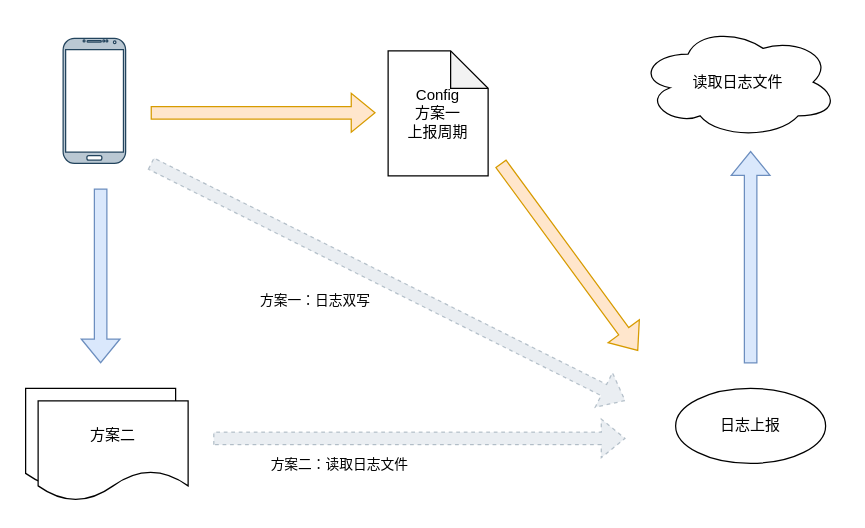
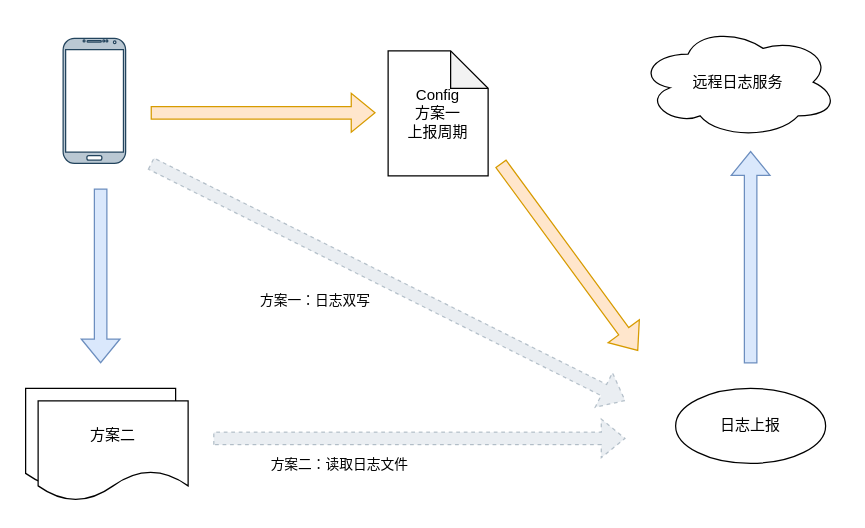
  <mxCell id="0" />
  <mxCell id="1" parent="0" />
- <mxCell id="2" value="读取日志文件" style="ellipse;shape=cloud;whiteSpace=wrap;html=1;" vertex="1" parent="1"><mxGeometry x="510" y="20" width="160" height="90" as="geometry" /></mxCell>
+ <mxCell id="2" value="远程日志服务" style="ellipse;shape=cloud;whiteSpace=wrap;html=1;" vertex="1" parent="1"><mxGeometry x="510" y="20" width="160" height="90" as="geometry" /></mxCell>
  <mxCell id="3" value="" style="verticalLabelPosition=bottom;verticalAlign=top;html=1;shadow=0;dashed=0;strokeWidth=1;shape=mxgraph.android.phone2;strokeColor=#23445d;fillColor=#bac8d3;" vertex="1" parent="1"><mxGeometry x="50" y="30" width="50" height="100" as="geometry" /></mxCell>
  <mxCell id="4" value="" style="group" vertex="1" connectable="0" parent="1"><mxGeometry x="20" y="310" width="130" height="90" as="geometry" /></mxCell>
  <mxCell id="5" value="" style="shape=document;whiteSpace=wrap;html=1;boundedLbl=1;" vertex="1" parent="4"><mxGeometry width="120" height="80" as="geometry" /></mxCell>
  <mxCell id="6" value="方案二" style="shape=document;whiteSpace=wrap;html=1;boundedLbl=1;" vertex="1" parent="4"><mxGeometry x="10" y="10" width="120" height="80" as="geometry" /></mxCell>
  <mxCell id="7" value="" style="endArrow=classic;html=1;rounded=0;shape=flexArrow;fillColor=#dae8fc;strokeColor=#6c8ebf;" edge="1" parent="1"><mxGeometry width="50" height="50" relative="1" as="geometry"><mxPoint x="80" y="150" as="sourcePoint" /><mxPoint x="80" y="290" as="targetPoint" /></mxGeometry></mxCell>
  <mxCell id="8" value="日志上报" style="ellipse;whiteSpace=wrap;html=1;" vertex="1" parent="1"><mxGeometry x="540" y="310" width="120" height="60" as="geometry" /></mxCell>
  <mxCell id="9" value="" style="endArrow=classic;html=1;rounded=0;shape=flexArrow;fillColor=#dae8fc;strokeColor=#6c8ebf;" edge="1" parent="1"><mxGeometry width="50" height="50" relative="1" as="geometry"><mxPoint x="600" y="290" as="sourcePoint" /><mxPoint x="600" y="120" as="targetPoint" /></mxGeometry></mxCell>
  <mxCell id="10" value="Config&lt;br&gt;方案一&lt;br&gt;上报周期&lt;br&gt;" style="shape=note;whiteSpace=wrap;html=1;backgroundOutline=1;darkOpacity=0.05;" vertex="1" parent="1"><mxGeometry x="310" y="40" width="80" height="100" as="geometry" /></mxCell>
  <mxCell id="11" value="" style="endArrow=classic;html=1;rounded=0;shape=flexArrow;fillColor=#ffe6cc;strokeColor=#d79b00;" edge="1" parent="1"><mxGeometry width="50" height="50" relative="1" as="geometry"><mxPoint x="400" y="130" as="sourcePoint" /><mxPoint x="510" y="280" as="targetPoint" /></mxGeometry></mxCell>
  <mxCell id="12" value="" style="endArrow=classic;html=1;rounded=0;shape=flexArrow;fillColor=#ffe6cc;strokeColor=#d79b00;" edge="1" parent="1"><mxGeometry width="50" height="50" relative="1" as="geometry"><mxPoint x="120" y="89.5" as="sourcePoint" /><mxPoint x="300" y="89.5" as="targetPoint" /></mxGeometry></mxCell>
  <mxCell id="13" value="" style="endArrow=classic;html=1;rounded=0;shape=flexArrow;dashed=1;fillColor=#bac8d3;strokeColor=#23445d;fillStyle=solid;opacity=30;" edge="1" parent="1"><mxGeometry width="50" height="50" relative="1" as="geometry"><mxPoint x="170" y="350" as="sourcePoint" /><mxPoint x="500" y="350" as="targetPoint" /></mxGeometry></mxCell>
  <mxCell id="14" value="方案二：读取日志文件" style="edgeLabel;html=1;align=center;verticalAlign=middle;resizable=0;points=[];" vertex="1" connectable="0" parent="13"><mxGeometry x="-0.104" y="6" relative="1" as="geometry"><mxPoint x="-48" y="26" as="offset" /></mxGeometry></mxCell>
  <mxCell id="15" value="" style="endArrow=classic;html=1;rounded=0;shape=flexArrow;dashed=1;fillColor=#bac8d3;strokeColor=#23445d;opacity=30;" edge="1" parent="1"><mxGeometry width="50" height="50" relative="1" as="geometry"><mxPoint x="120" y="130" as="sourcePoint" /><mxPoint x="500" y="320" as="targetPoint" /></mxGeometry></mxCell>
  <mxCell id="16" value="&lt;div style=&quot;&quot;&gt;&lt;span style=&quot;white-space: pre;&quot;&gt; &lt;/span&gt;方案一：日志双写&lt;/div&gt;" style="edgeLabel;html=1;align=center;verticalAlign=middle;resizable=0;points=[];" vertex="1" connectable="0" parent="15"><mxGeometry x="0.037" y="-5" relative="1" as="geometry"><mxPoint x="-65" y="7" as="offset" /></mxGeometry></mxCell>
